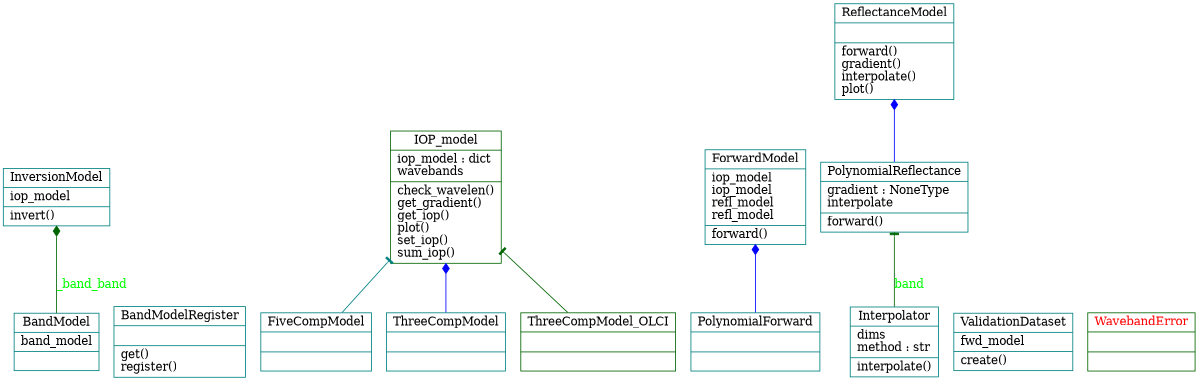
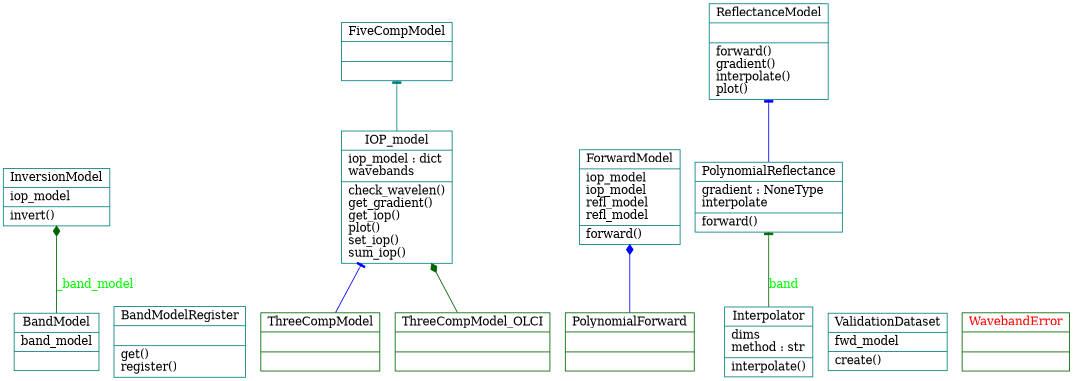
  digraph {
    rankdir=BT
    node [color=teal shape=record]
    edge [arrowhead=tee arrowtail=none color=darkgreen]
    n1 [label="{BandModel|band_model\l|}"]
    n2 [label="{InversionModel|iop_model\l|invert()\l}"]
    n3 [label="{BandModelRegister|\l|get()\lregister()\l}"]
    n4 [label="{FiveCompModel|\l|}"]
-   n5 [color=darkgreen label="{IOP_model|iop_model : dict\lwavebands\l|check_wavelen()\lget_gradient()\lget_iop()\lplot()\lset_iop()\lsum_iop()\l}"]
+   n5 [label="{IOP_model|iop_model : dict\lwavebands\l|check_wavelen()\lget_gradient()\lget_iop()\lplot()\lset_iop()\lsum_iop()\l}"]
    n6 [label="{ForwardModel|iop_model\liop_model\lrefl_model\lrefl_model\l|forward()\l}"]
    n7 [label="{Interpolator|dims\lmethod : str\l|interpolate()\l}"]
    n8 [label="{PolynomialReflectance|gradient : NoneType\linterpolate\l|forward()\l}"]
    n9 [label="{ReflectanceModel|\l|forward()\lgradient()\linterpolate()\lplot()\l}"]
-   n10 [label="{PolynomialForward|\l|}"]
-   n11 [label="{ThreeCompModel|\l|}"]
+   n10 [color=darkgreen label="{PolynomialForward|\l|}"]
+   n11 [color=darkgreen label="{ThreeCompModel|\l|}"]
    n12 [color=darkgreen label="{ThreeCompModel_OLCI|\l|}"]
    n13 [label="{ValidationDataset|fwd_model\l|create()\l}"]
    n14 [color=darkgreen fontcolor=red label="{WavebandError|\l|}"]
-   n1 -> n2 [arrowhead=diamond fontcolor=green label=_band_band style=solid]
-   n4 -> n5 [color=teal]
+   n1 -> n2 [arrowhead=diamond fontcolor=green label=_band_model style=solid]
+   n5 -> n4 [color=teal]
    n7 -> n8 [fontcolor=green label=band style=solid]
-   n8 -> n9 [arrowhead=diamond color=blue]
+   n8 -> n9 [color=blue]
    n10 -> n6 [arrowhead=diamond color=blue]
-   n11 -> n5 [arrowhead=diamond color=blue]
-   n12 -> n5
+   n11 -> n5 [color=blue]
+   n12 -> n5 [arrowhead=diamond]
  }
